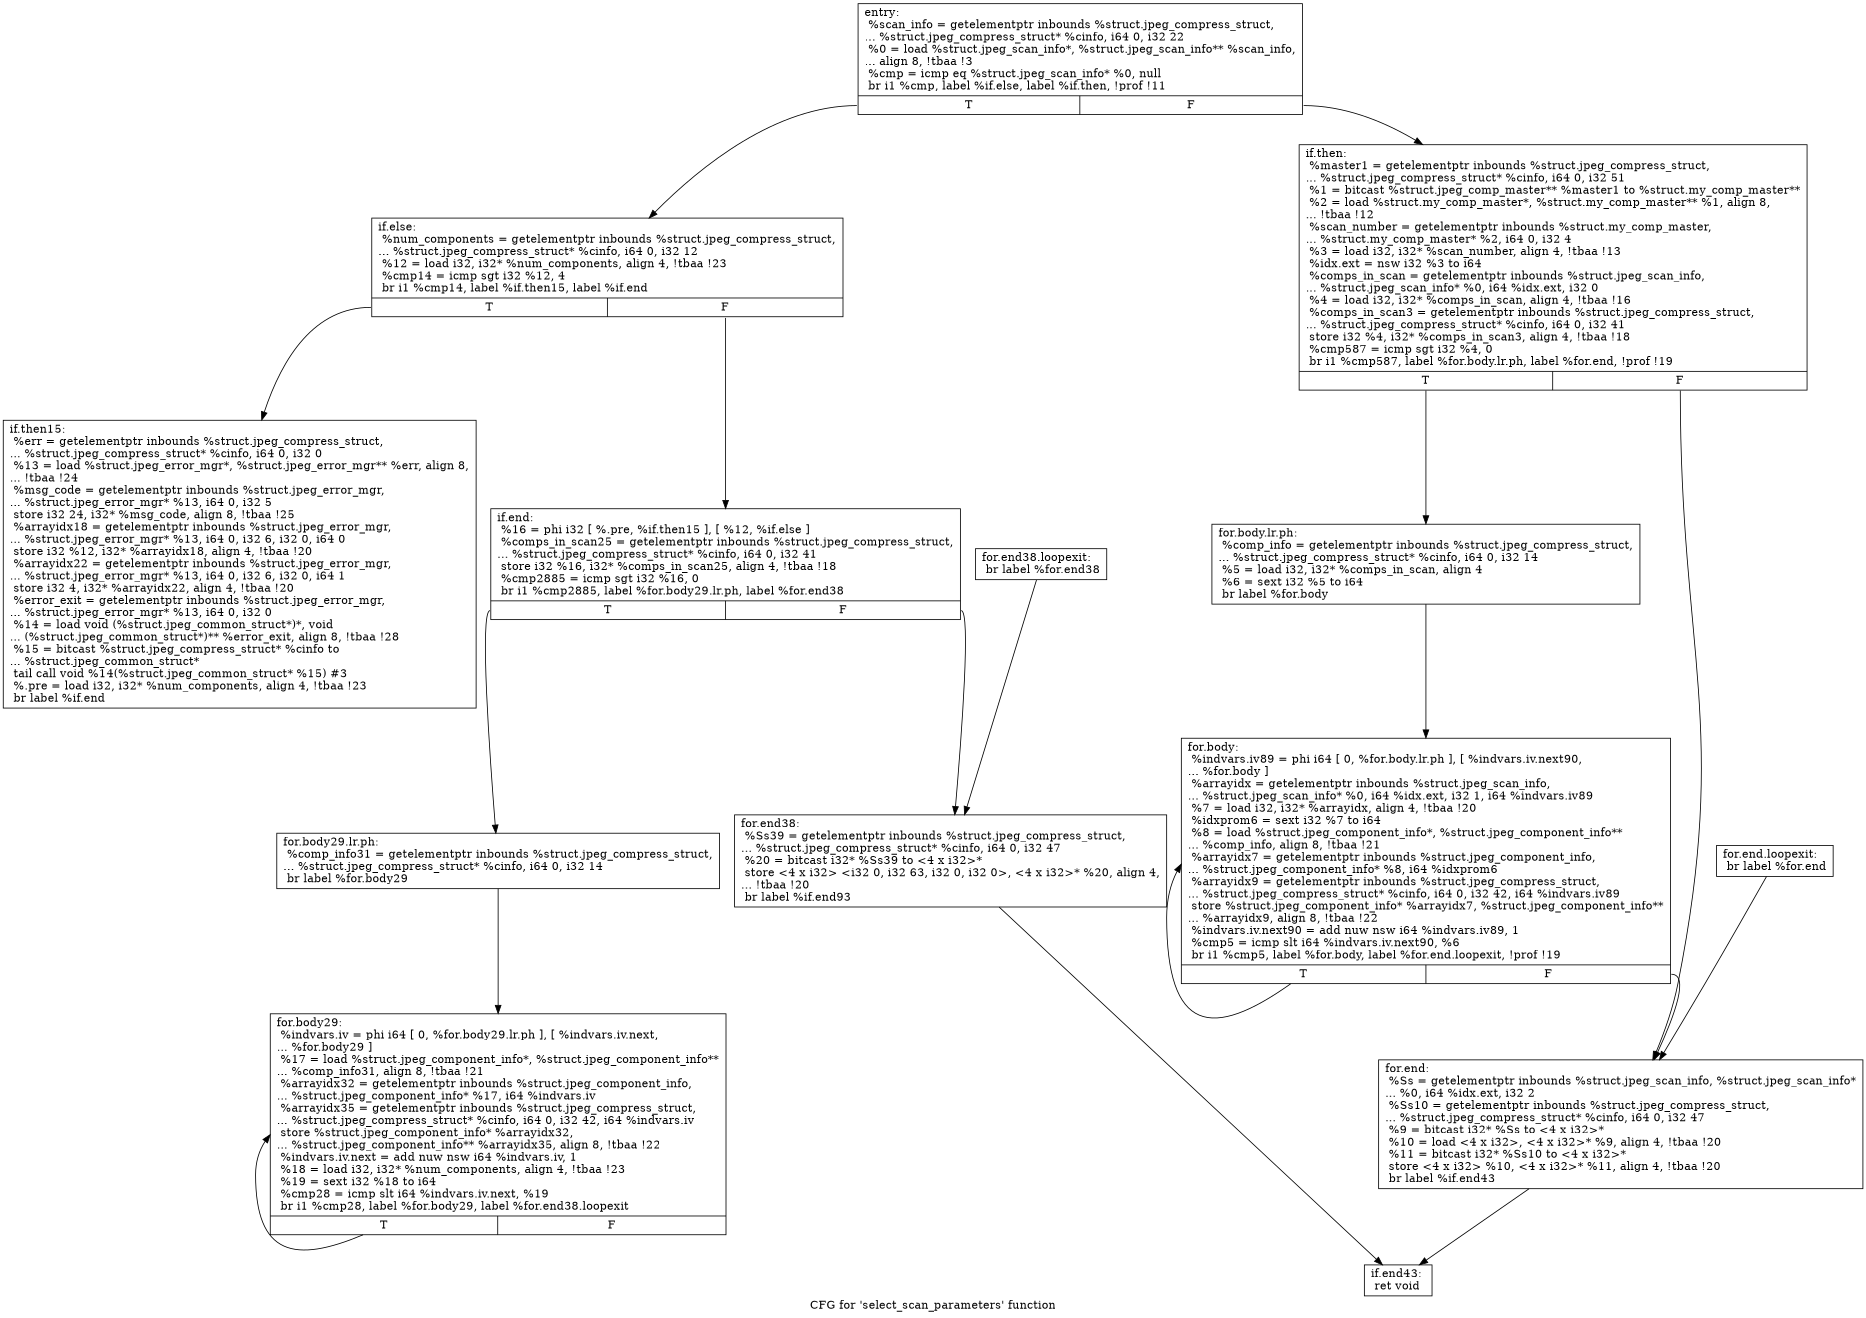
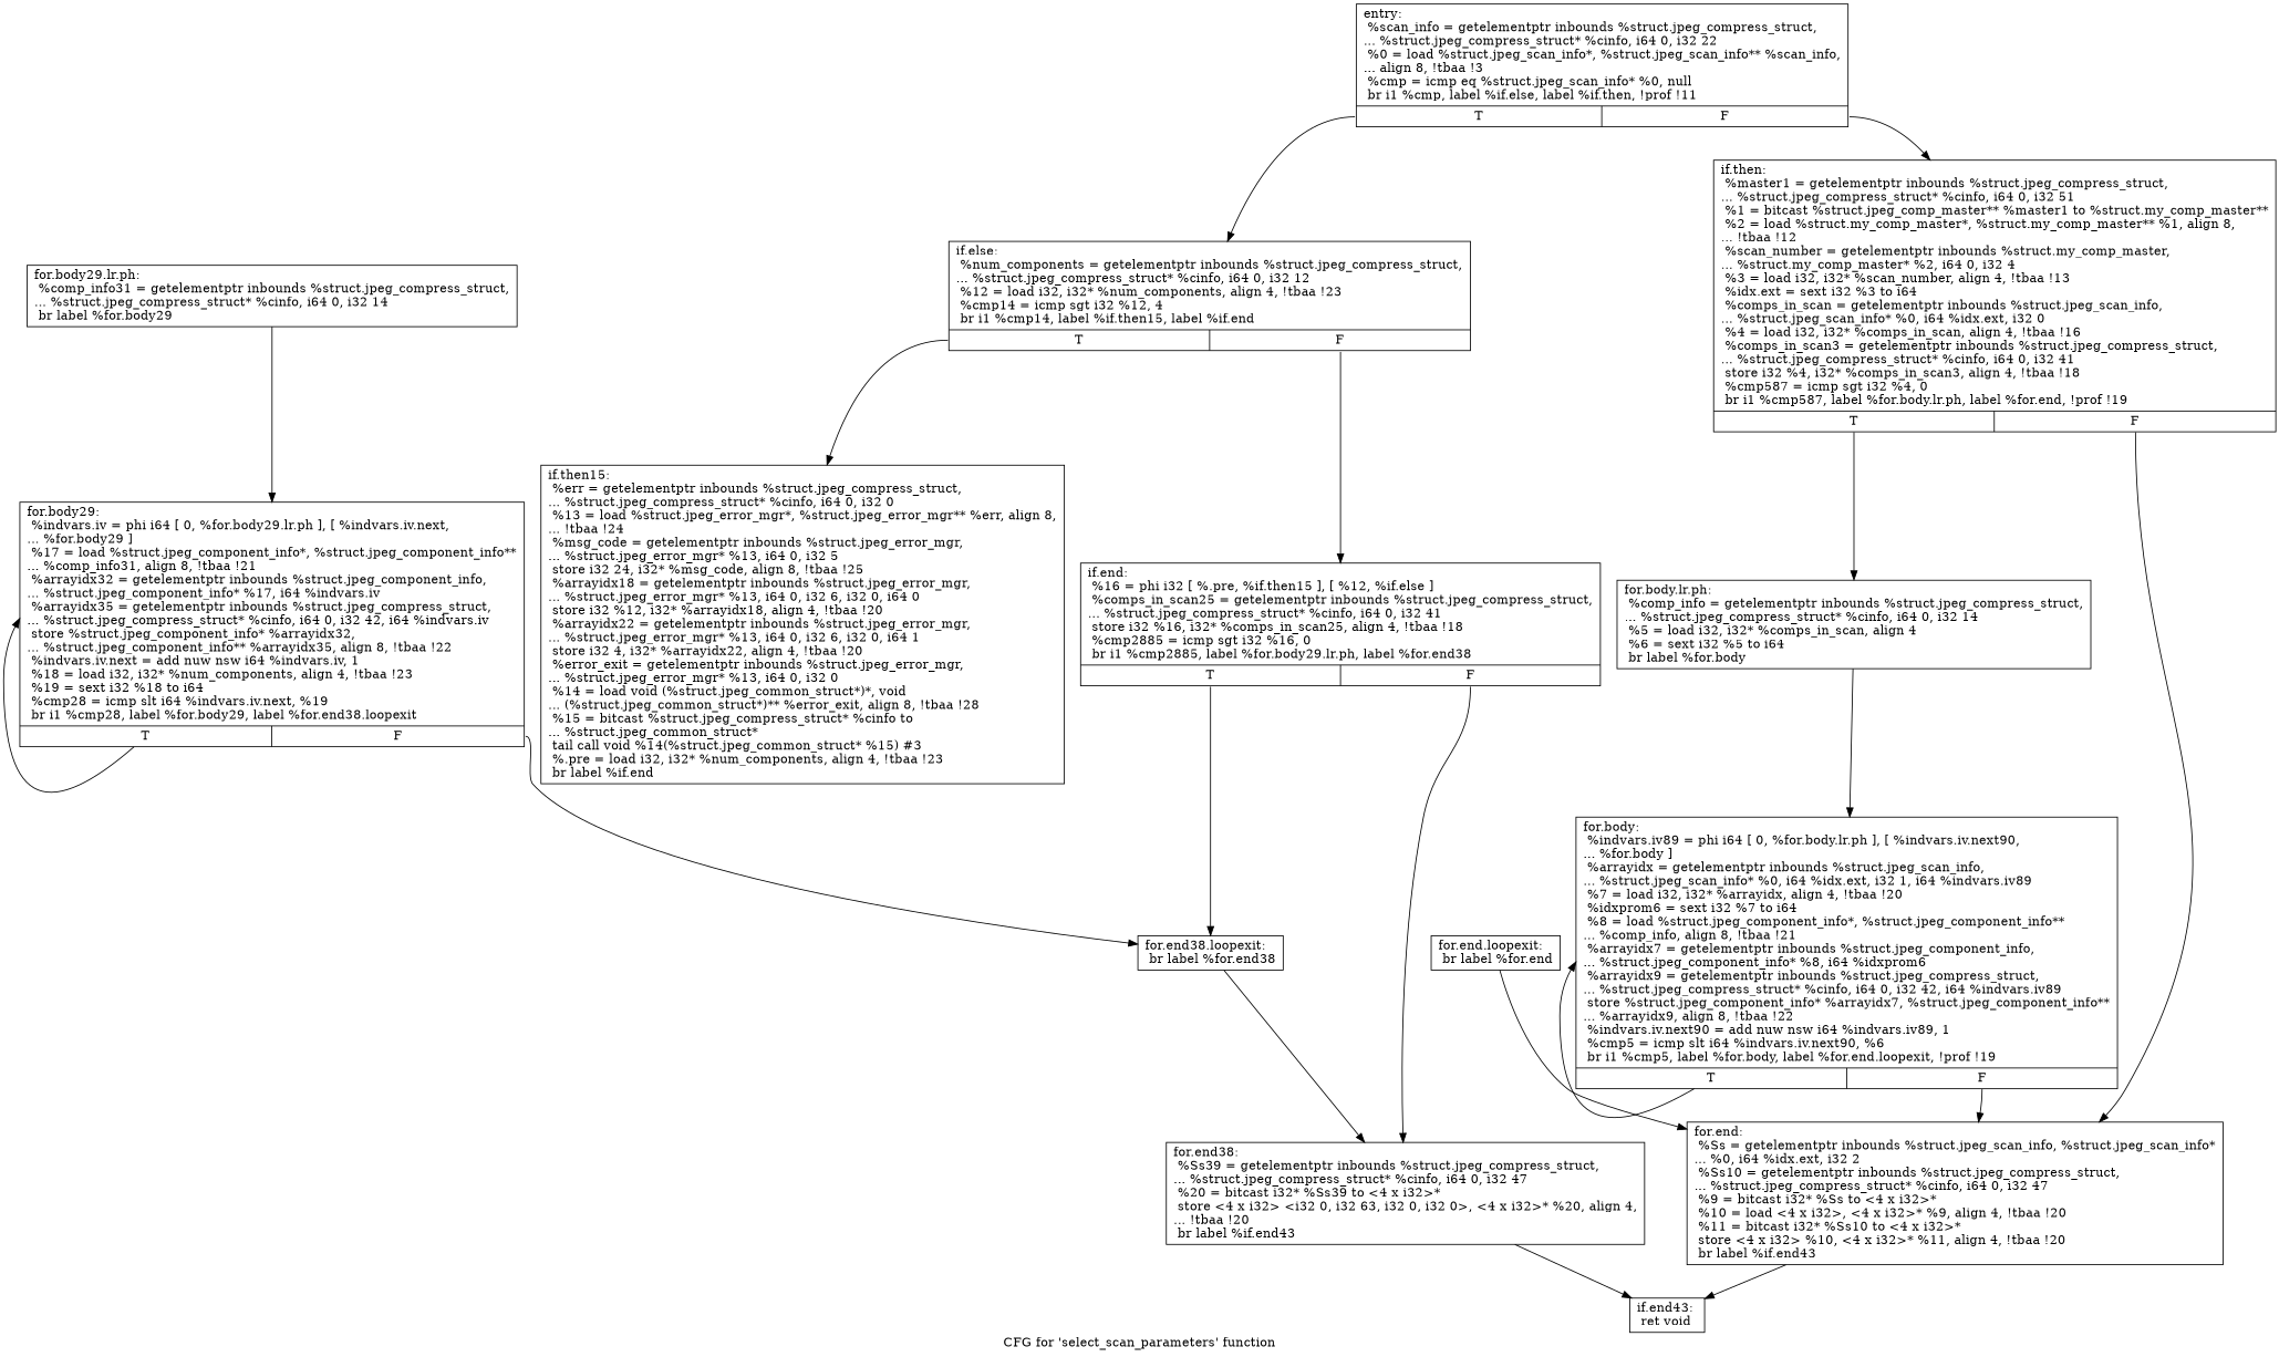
  digraph {
    label="CFG for 'select_scan_parameters' function"
    node [shape=record]
    n1 [label="{entry:\l  %scan_info = getelementptr inbounds %struct.jpeg_compress_struct,\l... %struct.jpeg_compress_struct* %cinfo, i64 0, i32 22\l  %0 = load %struct.jpeg_scan_info*, %struct.jpeg_scan_info** %scan_info,\l... align 8, !tbaa !3\l  %cmp = icmp eq %struct.jpeg_scan_info* %0, null\l  br i1 %cmp, label %if.else, label %if.then, !prof !11\l|{<s0>T|<s1>F}}"]
    n2 [label="{if.else:                                          \l  %num_components = getelementptr inbounds %struct.jpeg_compress_struct,\l... %struct.jpeg_compress_struct* %cinfo, i64 0, i32 12\l  %12 = load i32, i32* %num_components, align 4, !tbaa !23\l  %cmp14 = icmp sgt i32 %12, 4\l  br i1 %cmp14, label %if.then15, label %if.end\l|{<s0>T|<s1>F}}"]
-   n3 [label="{if.then:                                          \l  %master1 = getelementptr inbounds %struct.jpeg_compress_struct,\l... %struct.jpeg_compress_struct* %cinfo, i64 0, i32 51\l  %1 = bitcast %struct.jpeg_comp_master** %master1 to %struct.my_comp_master**\l  %2 = load %struct.my_comp_master*, %struct.my_comp_master** %1, align 8,\l... !tbaa !12\l  %scan_number = getelementptr inbounds %struct.my_comp_master,\l... %struct.my_comp_master* %2, i64 0, i32 4\l  %3 = load i32, i32* %scan_number, align 4, !tbaa !13\l  %idx.ext = nsw i32 %3 to i64\l  %comps_in_scan = getelementptr inbounds %struct.jpeg_scan_info,\l... %struct.jpeg_scan_info* %0, i64 %idx.ext, i32 0\l  %4 = load i32, i32* %comps_in_scan, align 4, !tbaa !16\l  %comps_in_scan3 = getelementptr inbounds %struct.jpeg_compress_struct,\l... %struct.jpeg_compress_struct* %cinfo, i64 0, i32 41\l  store i32 %4, i32* %comps_in_scan3, align 4, !tbaa !18\l  %cmp587 = icmp sgt i32 %4, 0\l  br i1 %cmp587, label %for.body.lr.ph, label %for.end, !prof !19\l|{<s0>T|<s1>F}}"]
+   n3 [label="{if.then:                                          \l  %master1 = getelementptr inbounds %struct.jpeg_compress_struct,\l... %struct.jpeg_compress_struct* %cinfo, i64 0, i32 51\l  %1 = bitcast %struct.jpeg_comp_master** %master1 to %struct.my_comp_master**\l  %2 = load %struct.my_comp_master*, %struct.my_comp_master** %1, align 8,\l... !tbaa !12\l  %scan_number = getelementptr inbounds %struct.my_comp_master,\l... %struct.my_comp_master* %2, i64 0, i32 4\l  %3 = load i32, i32* %scan_number, align 4, !tbaa !13\l  %idx.ext = sext i32 %3 to i64\l  %comps_in_scan = getelementptr inbounds %struct.jpeg_scan_info,\l... %struct.jpeg_scan_info* %0, i64 %idx.ext, i32 0\l  %4 = load i32, i32* %comps_in_scan, align 4, !tbaa !16\l  %comps_in_scan3 = getelementptr inbounds %struct.jpeg_compress_struct,\l... %struct.jpeg_compress_struct* %cinfo, i64 0, i32 41\l  store i32 %4, i32* %comps_in_scan3, align 4, !tbaa !18\l  %cmp587 = icmp sgt i32 %4, 0\l  br i1 %cmp587, label %for.body.lr.ph, label %for.end, !prof !19\l|{<s0>T|<s1>F}}"]
    n4 [label="{if.then15:                                        \l  %err = getelementptr inbounds %struct.jpeg_compress_struct,\l... %struct.jpeg_compress_struct* %cinfo, i64 0, i32 0\l  %13 = load %struct.jpeg_error_mgr*, %struct.jpeg_error_mgr** %err, align 8,\l... !tbaa !24\l  %msg_code = getelementptr inbounds %struct.jpeg_error_mgr,\l... %struct.jpeg_error_mgr* %13, i64 0, i32 5\l  store i32 24, i32* %msg_code, align 8, !tbaa !25\l  %arrayidx18 = getelementptr inbounds %struct.jpeg_error_mgr,\l... %struct.jpeg_error_mgr* %13, i64 0, i32 6, i32 0, i64 0\l  store i32 %12, i32* %arrayidx18, align 4, !tbaa !20\l  %arrayidx22 = getelementptr inbounds %struct.jpeg_error_mgr,\l... %struct.jpeg_error_mgr* %13, i64 0, i32 6, i32 0, i64 1\l  store i32 4, i32* %arrayidx22, align 4, !tbaa !20\l  %error_exit = getelementptr inbounds %struct.jpeg_error_mgr,\l... %struct.jpeg_error_mgr* %13, i64 0, i32 0\l  %14 = load void (%struct.jpeg_common_struct*)*, void\l... (%struct.jpeg_common_struct*)** %error_exit, align 8, !tbaa !28\l  %15 = bitcast %struct.jpeg_compress_struct* %cinfo to\l... %struct.jpeg_common_struct*\l  tail call void %14(%struct.jpeg_common_struct* %15) #3\l  %.pre = load i32, i32* %num_components, align 4, !tbaa !23\l  br label %if.end\l}"]
    n5 [label="{if.end:                                           \l  %16 = phi i32 [ %.pre, %if.then15 ], [ %12, %if.else ]\l  %comps_in_scan25 = getelementptr inbounds %struct.jpeg_compress_struct,\l... %struct.jpeg_compress_struct* %cinfo, i64 0, i32 41\l  store i32 %16, i32* %comps_in_scan25, align 4, !tbaa !18\l  %cmp2885 = icmp sgt i32 %16, 0\l  br i1 %cmp2885, label %for.body29.lr.ph, label %for.end38\l|{<s0>T|<s1>F}}"]
    n6 [label="{for.body.lr.ph:                                   \l  %comp_info = getelementptr inbounds %struct.jpeg_compress_struct,\l... %struct.jpeg_compress_struct* %cinfo, i64 0, i32 14\l  %5 = load i32, i32* %comps_in_scan, align 4\l  %6 = sext i32 %5 to i64\l  br label %for.body\l}"]
    n7 [label="{for.end:                                          \l  %Ss = getelementptr inbounds %struct.jpeg_scan_info, %struct.jpeg_scan_info*\l... %0, i64 %idx.ext, i32 2\l  %Ss10 = getelementptr inbounds %struct.jpeg_compress_struct,\l... %struct.jpeg_compress_struct* %cinfo, i64 0, i32 47\l  %9 = bitcast i32* %Ss to \<4 x i32\>*\l  %10 = load \<4 x i32\>, \<4 x i32\>* %9, align 4, !tbaa !20\l  %11 = bitcast i32* %Ss10 to \<4 x i32\>*\l  store \<4 x i32\> %10, \<4 x i32\>* %11, align 4, !tbaa !20\l  br label %if.end43\l}"]
    n8 [label="{for.body29.lr.ph:                                 \l  %comp_info31 = getelementptr inbounds %struct.jpeg_compress_struct,\l... %struct.jpeg_compress_struct* %cinfo, i64 0, i32 14\l  br label %for.body29\l}"]
-   n9 [label="{for.end38:                                        \l  %Ss39 = getelementptr inbounds %struct.jpeg_compress_struct,\l... %struct.jpeg_compress_struct* %cinfo, i64 0, i32 47\l  %20 = bitcast i32* %Ss39 to \<4 x i32\>*\l  store \<4 x i32\> \<i32 0, i32 63, i32 0, i32 0\>, \<4 x i32\>* %20, align 4,\l... !tbaa !20\l  br label %if.end93\l}"]
+   n9 [label="{for.end38:                                        \l  %Ss39 = getelementptr inbounds %struct.jpeg_compress_struct,\l... %struct.jpeg_compress_struct* %cinfo, i64 0, i32 47\l  %20 = bitcast i32* %Ss39 to \<4 x i32\>*\l  store \<4 x i32\> \<i32 0, i32 63, i32 0, i32 0\>, \<4 x i32\>* %20, align 4,\l... !tbaa !20\l  br label %if.end43\l}"]
    n10 [label="{for.body:                                         \l  %indvars.iv89 = phi i64 [ 0, %for.body.lr.ph ], [ %indvars.iv.next90,\l... %for.body ]\l  %arrayidx = getelementptr inbounds %struct.jpeg_scan_info,\l... %struct.jpeg_scan_info* %0, i64 %idx.ext, i32 1, i64 %indvars.iv89\l  %7 = load i32, i32* %arrayidx, align 4, !tbaa !20\l  %idxprom6 = sext i32 %7 to i64\l  %8 = load %struct.jpeg_component_info*, %struct.jpeg_component_info**\l... %comp_info, align 8, !tbaa !21\l  %arrayidx7 = getelementptr inbounds %struct.jpeg_component_info,\l... %struct.jpeg_component_info* %8, i64 %idxprom6\l  %arrayidx9 = getelementptr inbounds %struct.jpeg_compress_struct,\l... %struct.jpeg_compress_struct* %cinfo, i64 0, i32 42, i64 %indvars.iv89\l  store %struct.jpeg_component_info* %arrayidx7, %struct.jpeg_component_info**\l... %arrayidx9, align 8, !tbaa !22\l  %indvars.iv.next90 = add nuw nsw i64 %indvars.iv89, 1\l  %cmp5 = icmp slt i64 %indvars.iv.next90, %6\l  br i1 %cmp5, label %for.body, label %for.end.loopexit, !prof !19\l|{<s0>T|<s1>F}}"]
    n11 [label="{if.end43:                                         \l  ret void\l}"]
    n12 [label="{for.end.loopexit:                                 \l  br label %for.end\l}"]
    n13 [label="{for.body29:                                       \l  %indvars.iv = phi i64 [ 0, %for.body29.lr.ph ], [ %indvars.iv.next,\l... %for.body29 ]\l  %17 = load %struct.jpeg_component_info*, %struct.jpeg_component_info**\l... %comp_info31, align 8, !tbaa !21\l  %arrayidx32 = getelementptr inbounds %struct.jpeg_component_info,\l... %struct.jpeg_component_info* %17, i64 %indvars.iv\l  %arrayidx35 = getelementptr inbounds %struct.jpeg_compress_struct,\l... %struct.jpeg_compress_struct* %cinfo, i64 0, i32 42, i64 %indvars.iv\l  store %struct.jpeg_component_info* %arrayidx32,\l... %struct.jpeg_component_info** %arrayidx35, align 8, !tbaa !22\l  %indvars.iv.next = add nuw nsw i64 %indvars.iv, 1\l  %18 = load i32, i32* %num_components, align 4, !tbaa !23\l  %19 = sext i32 %18 to i64\l  %cmp28 = icmp slt i64 %indvars.iv.next, %19\l  br i1 %cmp28, label %for.body29, label %for.end38.loopexit\l|{<s0>T|<s1>F}}"]
    n14 [label="{for.end38.loopexit:                               \l  br label %for.end38\l}"]
    n1 -> n2 [tailport=s0]
    n1 -> n3 [tailport=s1]
    n2 -> n4 [tailport=s0]
    n2 -> n5 [tailport=s1]
    n3 -> n6 [tailport=s0]
    n3 -> n7 [tailport=s1]
-   n5 -> n8 [tailport=s0]
+   n5 -> n14 [tailport=s0]
    n5 -> n9 [tailport=s1]
    n6 -> n10
    n7 -> n11
    n8 -> n13
    n9 -> n11
    n10 -> n7 [tailport=s1]
    n10 -> n10 [tailport=s0]
    n12 -> n7
    n13 -> n13 [tailport=s0]
+   n13 -> n14 [tailport=s1]
    n14 -> n9
  }
